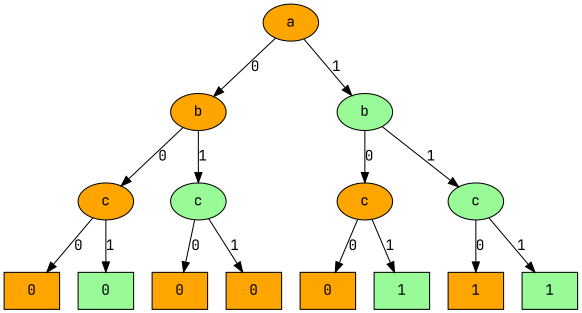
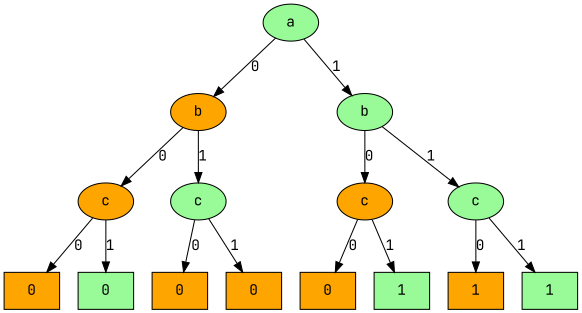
  digraph {
    fontname="JetBrains Mono"
    node [shape=rectangle style=filled fillcolor=orange fontname="JetBrains Mono"]
    edge [fontname="JetBrains Mono"]
-   n1 [label=a shape=oval]
+   n1 [label=a shape=oval fillcolor=palegreen]
    n2 [label=b shape=oval]
    n3 [label=b shape=oval fillcolor=palegreen]
    n4 [label=c shape=oval]
    n5 [label=c shape=oval fillcolor=palegreen]
    n6 [label=c shape=oval]
    n7 [label=c shape=oval fillcolor=palegreen]
    n8 [label=0]
    n9 [label=0 fillcolor=palegreen]
    n10 [label=0]
    n11 [label=0]
    n12 [label=0]
    n13 [label=1 fillcolor=palegreen]
    n14 [label=1]
    n15 [label=1 fillcolor=palegreen]
    n1 -> n2 [label=0]
    n1 -> n3 [label=1]
    n2 -> n4 [label=0]
    n2 -> n5 [label=1]
    n3 -> n6 [label=0]
    n3 -> n7 [label=1]
    n4 -> n8 [label=0]
    n4 -> n9 [label=1]
    n5 -> n10 [label=0]
    n5 -> n11 [label=1]
    n6 -> n12 [label=0]
    n6 -> n13 [label=1]
    n7 -> n14 [label=0]
    n7 -> n15 [label=1]
  }
